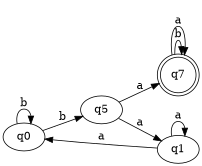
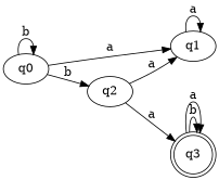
  digraph {
    rankdir=LR
    q0
    q1
-   q2 [label=q5]
-   q3 [shape=doublecircle label=q7]
+   q2
+   q3 [shape=doublecircle]
    q0 -> q0 [label=b]
-   q1 -> q0 [label=a]
+   q0 -> q1 [label=a]
    q0 -> q2 [label=b]
    q1 -> q1 [label=a]
    q2 -> q1 [label=a]
    q2 -> q3 [label=a]
    q3 -> q3 [label=b]
    q3 -> q3 [label=a]
  }
